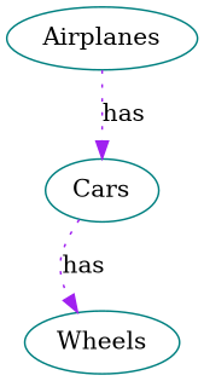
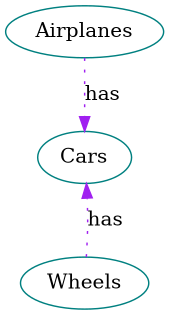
  digraph {
    node [color=teal]
    edge [color=purple style=dotted]
    n1 [label=Cars]
    n2 [label=Wheels]
    n3 [label=Airplanes]
-   n1 -> n2 [label=has]
+   n2 -> n1 [label=has]
    n3 -> n1 [label=has]
  }
